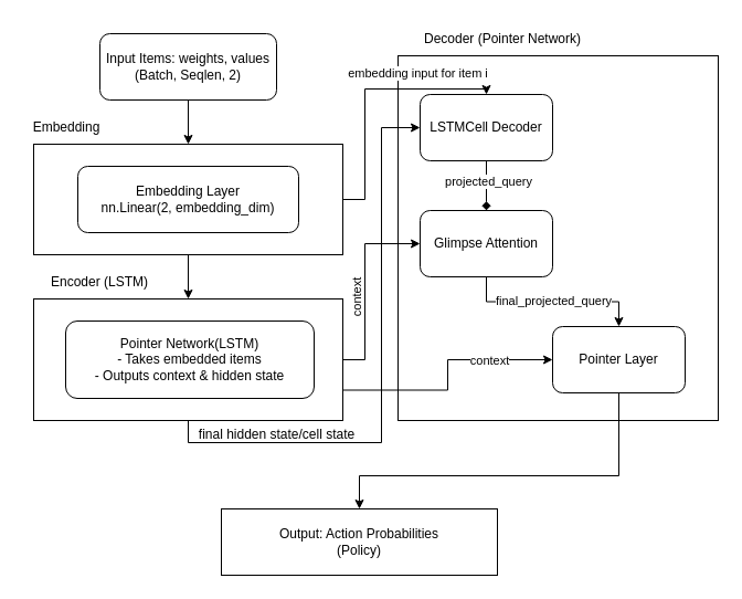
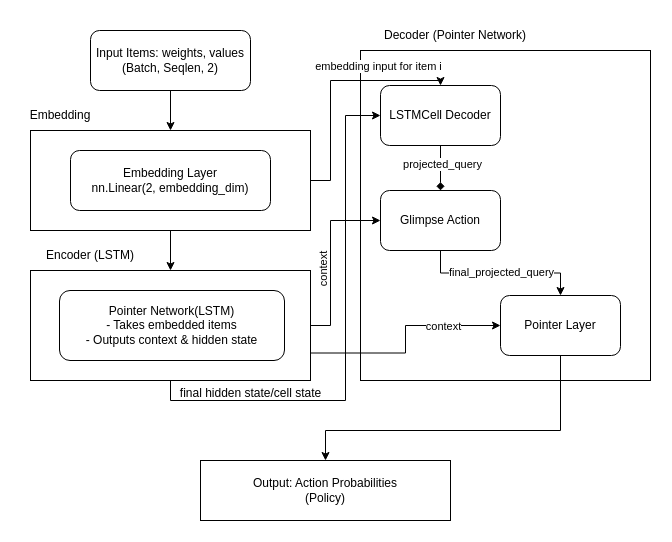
  <mxCell id="0" />
  <mxCell id="1" parent="0" />
  <mxCell id="2" value="" style="rounded=0;whiteSpace=wrap;html=1;" vertex="1" parent="1"><mxGeometry x="360" y="50" width="290" height="330" as="geometry" /></mxCell>
  <mxCell id="3" style="edgeStyle=orthogonalEdgeStyle;rounded=0;orthogonalLoop=1;jettySize=auto;html=1;exitX=0.5;exitY=1;exitDx=0;exitDy=0;entryX=0;entryY=0.5;entryDx=0;entryDy=0;" edge="1" parent="1" source="8" target="21"><mxGeometry relative="1" as="geometry" /></mxCell>
  <mxCell id="4" style="edgeStyle=orthogonalEdgeStyle;rounded=0;orthogonalLoop=1;jettySize=auto;html=1;exitX=1;exitY=0.5;exitDx=0;exitDy=0;entryX=0;entryY=0.5;entryDx=0;entryDy=0;" edge="1" parent="1" source="8" target="24"><mxGeometry relative="1" as="geometry"><Array as="points"><mxPoint x="330" y="325" /><mxPoint x="330" y="220" /></Array></mxGeometry></mxCell>
  <mxCell id="5" value="context" style="edgeLabel;html=1;align=center;verticalAlign=middle;resizable=0;points=[];rotation=-90;" vertex="1" connectable="0" parent="4"><mxGeometry x="-0.143" y="2" relative="1" as="geometry"><mxPoint x="-6" as="offset" /></mxGeometry></mxCell>
  <mxCell id="6" style="edgeStyle=orthogonalEdgeStyle;rounded=0;orthogonalLoop=1;jettySize=auto;html=1;exitX=1;exitY=0.75;exitDx=0;exitDy=0;entryX=0;entryY=0.5;entryDx=0;entryDy=0;" edge="1" parent="1" source="8" target="26"><mxGeometry relative="1" as="geometry" /></mxCell>
  <mxCell id="7" value="context" style="edgeLabel;html=1;align=center;verticalAlign=middle;resizable=0;points=[];" vertex="1" connectable="0" parent="6"><mxGeometry x="0.467" relative="1" as="geometry"><mxPoint as="offset" /></mxGeometry></mxCell>
  <mxCell id="8" value="" style="rounded=0;whiteSpace=wrap;html=1;" vertex="1" parent="1"><mxGeometry x="30" y="270" width="280" height="110" as="geometry" /></mxCell>
  <mxCell id="9" style="edgeStyle=orthogonalEdgeStyle;rounded=0;orthogonalLoop=1;jettySize=auto;html=1;exitX=0.5;exitY=1;exitDx=0;exitDy=0;entryX=0.5;entryY=0;entryDx=0;entryDy=0;" edge="1" parent="1" source="12" target="8"><mxGeometry relative="1" as="geometry" /></mxCell>
  <mxCell id="10" style="edgeStyle=orthogonalEdgeStyle;rounded=0;orthogonalLoop=1;jettySize=auto;html=1;exitX=1;exitY=0.5;exitDx=0;exitDy=0;entryX=0.5;entryY=0;entryDx=0;entryDy=0;" edge="1" parent="1" source="12" target="21"><mxGeometry relative="1" as="geometry"><Array as="points"><mxPoint x="330" y="180" /><mxPoint x="330" y="80" /><mxPoint x="440" y="80" /></Array></mxGeometry></mxCell>
  <mxCell id="11" value="embedding input for item i" style="edgeLabel;html=1;align=center;verticalAlign=middle;resizable=0;points=[];" vertex="1" connectable="0" parent="10"><mxGeometry x="0.421" y="6" relative="1" as="geometry"><mxPoint y="-9" as="offset" /></mxGeometry></mxCell>
  <mxCell id="12" value="" style="rounded=0;whiteSpace=wrap;html=1;" vertex="1" parent="1"><mxGeometry x="30" y="130" width="280" height="100" as="geometry" /></mxCell>
  <mxCell id="13" value="Embedding Layer&lt;div&gt;nn.Linear(2, embedding_dim)&lt;/div&gt;" style="rounded=1;whiteSpace=wrap;html=1;" vertex="1" parent="1"><mxGeometry x="70" y="150" width="200" height="60" as="geometry" /></mxCell>
  <mxCell id="14" style="edgeStyle=orthogonalEdgeStyle;rounded=0;orthogonalLoop=1;jettySize=auto;html=1;exitX=0.5;exitY=1;exitDx=0;exitDy=0;entryX=0.5;entryY=0;entryDx=0;entryDy=0;" edge="1" parent="1" source="15" target="12"><mxGeometry relative="1" as="geometry" /></mxCell>
  <mxCell id="15" value="&lt;div&gt;&lt;font&gt;Input Items:&amp;nbsp;&lt;span style=&quot;background-color: rgb(255, 255, 255); text-wrap-mode: nowrap; color: light-dark(rgb(0, 0, 0), rgb(255, 255, 255));&quot;&gt;weights, values&lt;/span&gt;&lt;/font&gt;&lt;/div&gt;&lt;div&gt;&lt;font&gt;(Batch, Seqlen, 2)&lt;/font&gt;&lt;/div&gt;" style="rounded=1;whiteSpace=wrap;html=1;" vertex="1" parent="1"><mxGeometry x="90" y="30" width="160" height="60" as="geometry" /></mxCell>
  <mxCell id="16" value="&lt;div&gt;Pointer Network(LSTM)&lt;/div&gt;&lt;div&gt;- Takes embedded items&lt;/div&gt;&lt;div&gt;- Outputs context &amp;amp; hidden state&lt;/div&gt;" style="rounded=1;whiteSpace=wrap;html=1;" vertex="1" parent="1"><mxGeometry x="59" y="290" width="225" height="70" as="geometry" /></mxCell>
  <mxCell id="17" value="Embedding" style="text;html=1;align=center;verticalAlign=middle;whiteSpace=wrap;rounded=0;" vertex="1" parent="1"><mxGeometry x="30" y="100" width="60" height="30" as="geometry" /></mxCell>
  <mxCell id="18" value="Encoder (&lt;span style=&quot;background-color: transparent; color: light-dark(rgb(0, 0, 0), rgb(255, 255, 255));&quot;&gt;LSTM)&lt;/span&gt;" style="text;html=1;align=center;verticalAlign=middle;whiteSpace=wrap;rounded=0;" vertex="1" parent="1"><mxGeometry x="20" y="240" width="140" height="30" as="geometry" /></mxCell>
  <mxCell id="19" style="edgeStyle=orthogonalEdgeStyle;rounded=0;orthogonalLoop=1;jettySize=auto;html=1;exitX=0.5;exitY=1;exitDx=0;exitDy=0;entryX=0.5;entryY=0;entryDx=0;entryDy=0;endArrow=diamond;" edge="1" parent="1" source="21" target="24"><mxGeometry relative="1" as="geometry" /></mxCell>
  <mxCell id="20" value="projected_query" style="edgeLabel;html=1;align=center;verticalAlign=middle;resizable=0;points=[];" vertex="1" connectable="0" parent="19"><mxGeometry x="-0.2" y="1" relative="1" as="geometry"><mxPoint as="offset" /></mxGeometry></mxCell>
  <mxCell id="21" value="LSTMCell&amp;nbsp;Decoder" style="rounded=1;whiteSpace=wrap;html=1;" vertex="1" parent="1"><mxGeometry x="380" y="85" width="120" height="60" as="geometry" /></mxCell>
  <mxCell id="22" style="edgeStyle=orthogonalEdgeStyle;rounded=0;orthogonalLoop=1;jettySize=auto;html=1;exitX=0.5;exitY=1;exitDx=0;exitDy=0;entryX=0.5;entryY=0;entryDx=0;entryDy=0;" edge="1" parent="1" source="24" target="26"><mxGeometry relative="1" as="geometry" /></mxCell>
  <mxCell id="23" value="final_projected_query" style="edgeLabel;html=1;align=center;verticalAlign=middle;resizable=0;points=[];" vertex="1" connectable="0" parent="22"><mxGeometry y="2" relative="1" as="geometry"><mxPoint y="1" as="offset" /></mxGeometry></mxCell>
- <mxCell id="24" value="Glimpse Attention" style="rounded=1;whiteSpace=wrap;html=1;" vertex="1" parent="1"><mxGeometry x="380" y="190" width="120" height="60" as="geometry" /></mxCell>
+ <mxCell id="24" value="Glimpse Action" style="rounded=1;whiteSpace=wrap;html=1;" vertex="1" parent="1"><mxGeometry x="380" y="190" width="120" height="60" as="geometry" /></mxCell>
  <mxCell id="25" style="edgeStyle=orthogonalEdgeStyle;rounded=0;orthogonalLoop=1;jettySize=auto;html=1;exitX=0.5;exitY=1;exitDx=0;exitDy=0;" edge="1" parent="1" source="26" target="27"><mxGeometry relative="1" as="geometry"><Array as="points"><mxPoint x="560" y="430" /><mxPoint x="325" y="430" /></Array></mxGeometry></mxCell>
  <mxCell id="26" value="Pointer Layer" style="rounded=1;whiteSpace=wrap;html=1;" vertex="1" parent="1"><mxGeometry x="500" y="295" width="120" height="60" as="geometry" /></mxCell>
  <mxCell id="27" value="&lt;div&gt;Output: Action Probabilities&lt;/div&gt;&lt;div&gt;(Policy)&lt;/div&gt;" style="rounded=0;whiteSpace=wrap;html=1;" vertex="1" parent="1"><mxGeometry x="200" y="460" width="250" height="60" as="geometry" /></mxCell>
  <mxCell id="28" value="Decoder (Pointer Network)" style="text;html=1;align=center;verticalAlign=middle;whiteSpace=wrap;rounded=0;" vertex="1" parent="1"><mxGeometry x="360" y="20" width="190" height="30" as="geometry" /></mxCell>
  <mxCell id="29" value="final&amp;nbsp;hidden state/cell state" style="text;html=1;align=center;verticalAlign=middle;resizable=0;points=[];autosize=1;strokeColor=none;fillColor=none;" vertex="1" parent="1"><mxGeometry x="170" y="378" width="160" height="30" as="geometry" /></mxCell>
